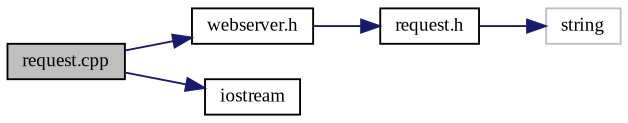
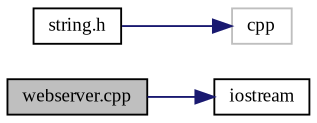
  digraph {
    fontname="Liberation Serif"
    rankdir=LR
    node [color=black fillcolor=white fontname="Liberation Serif" fontsize=10 shape=record style=filled]
    edge [color=midnightblue fontname="Liberation Serif" fontsize=10 labelfontname=Helvetica labelfontsize=10 style=solid]
-   n1 [fillcolor=grey75 fontcolor=black height=0.2 label="request.cpp" width=0.4]
-   n2 [height=0.2 label="webserver.h" width=0.4]
+   n1 [fillcolor=grey75 fontcolor=black height=0.2 label="webserver.cpp" width=0.4]
    n3 [height=0.2 label=iostream width=0.4]
-   n4 [height=0.2 label="request.h" width=0.4]
-   n5 [color=grey75 height=0.2 label=string width=0.4]
-   n1 -> n2
+   n4 [height=0.2 label="string.h" width=0.4]
+   n5 [color=grey75 height=0.2 label=cpp width=0.4]
    n1 -> n3
-   n2 -> n4
    n4 -> n5
  }
